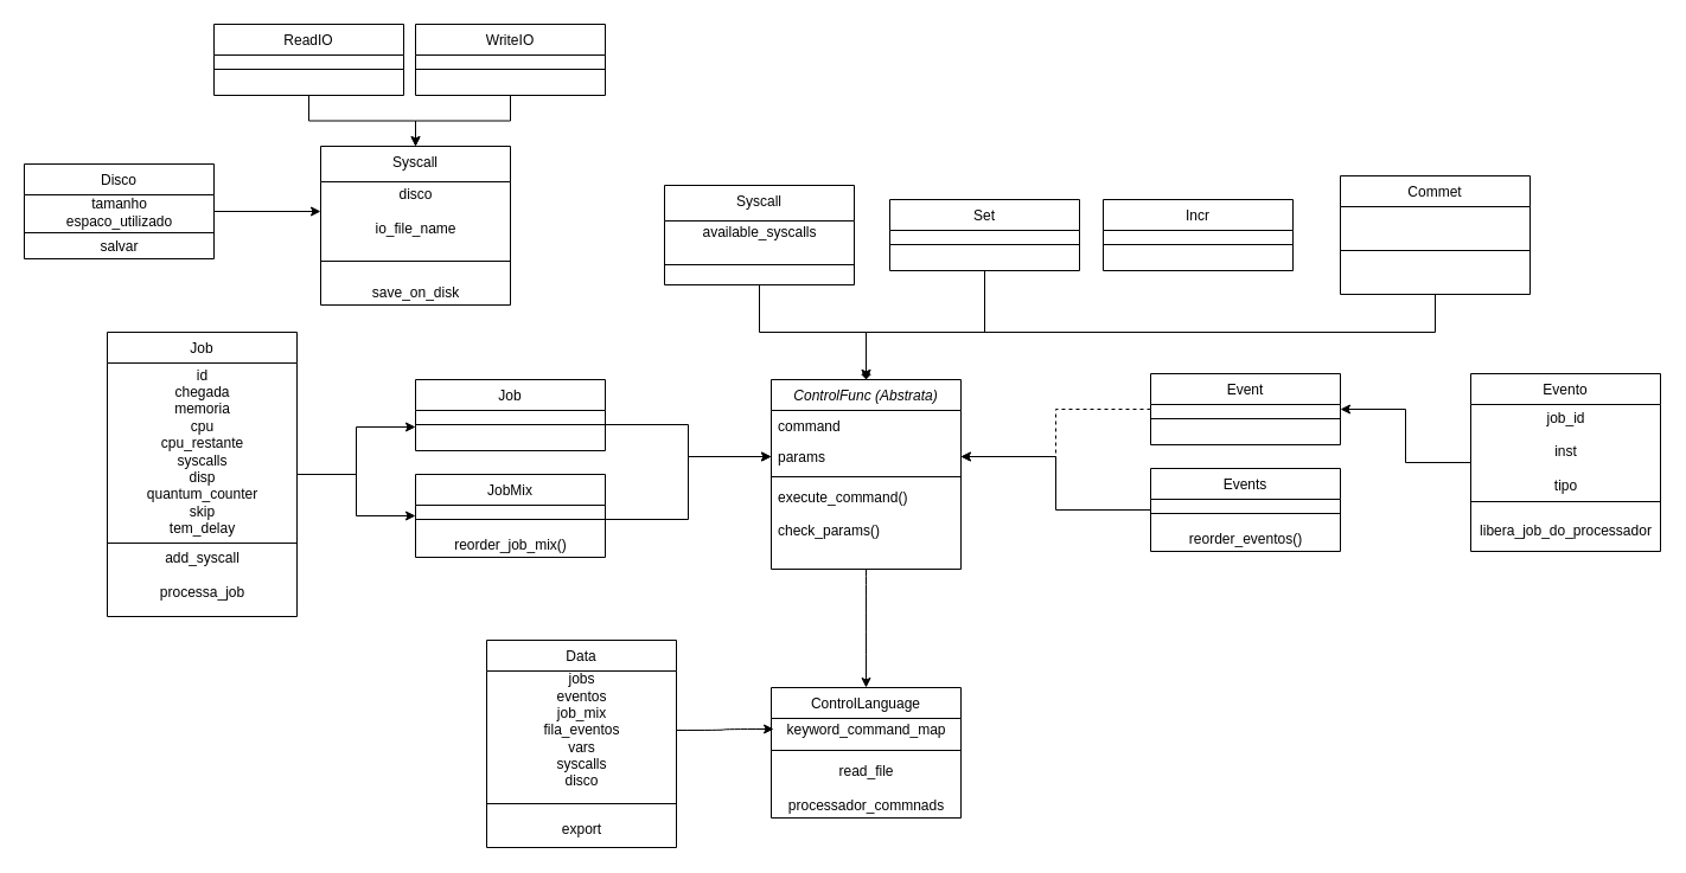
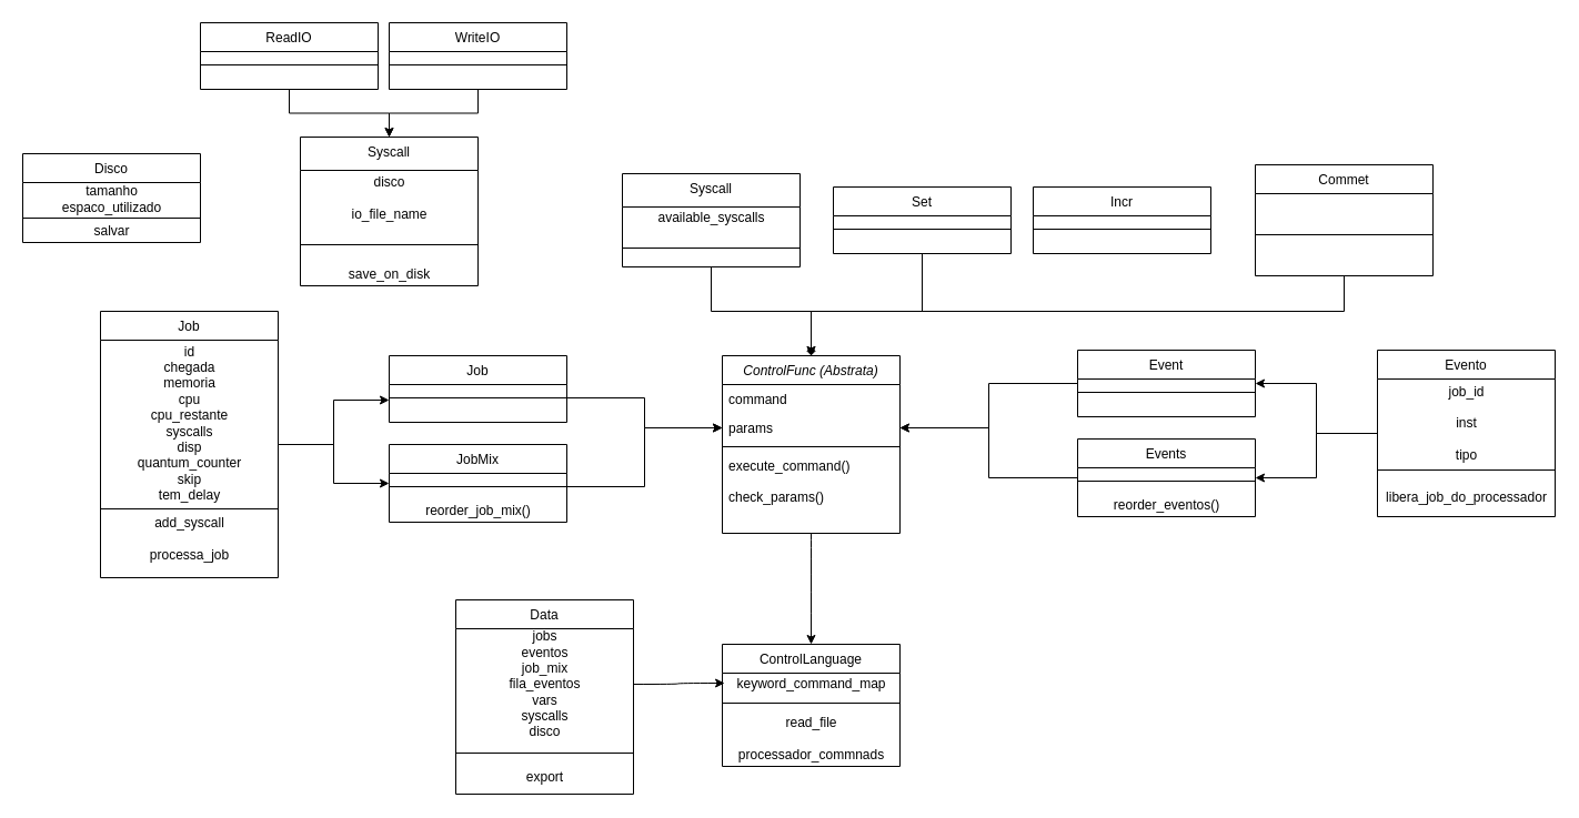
  <mxCell id="0" />
  <mxCell id="1" parent="0" />
  <mxCell id="2" style="edgeStyle=orthogonalEdgeStyle;curved=1;orthogonalLoop=1;jettySize=auto;html=1;entryX=0.5;entryY=0;entryDx=0;entryDy=0;" parent="1" source="3" target="61" edge="1"><mxGeometry relative="1" as="geometry" /></mxCell>
  <mxCell id="3" value="ControlFunc (Abstrata)" style="swimlane;fontStyle=2;align=center;verticalAlign=top;childLayout=stackLayout;horizontal=1;startSize=26;horizontalStack=0;resizeParent=1;resizeLast=0;collapsible=1;marginBottom=0;rounded=0;shadow=0;strokeWidth=1;" parent="1" vertex="1"><mxGeometry x="650" y="320" width="160" height="160" as="geometry"><mxRectangle x="230" y="140" width="160" height="26" as="alternateBounds" /></mxGeometry></mxCell>
  <mxCell id="4" value="command" style="text;align=left;verticalAlign=top;spacingLeft=4;spacingRight=4;overflow=hidden;rotatable=0;points=[[0,0.5],[1,0.5]];portConstraint=eastwest;" parent="3" vertex="1"><mxGeometry y="26" width="160" height="26" as="geometry" /></mxCell>
  <mxCell id="5" value="params" style="text;align=left;verticalAlign=top;spacingLeft=4;spacingRight=4;overflow=hidden;rotatable=0;points=[[0,0.5],[1,0.5]];portConstraint=eastwest;rounded=0;shadow=0;html=0;" parent="3" vertex="1"><mxGeometry y="52" width="160" height="26" as="geometry" /></mxCell>
  <mxCell id="6" value="" style="line;html=1;strokeWidth=1;align=left;verticalAlign=middle;spacingTop=-1;spacingLeft=3;spacingRight=3;rotatable=0;labelPosition=right;points=[];portConstraint=eastwest;" parent="3" vertex="1"><mxGeometry y="78" width="160" height="8" as="geometry" /></mxCell>
  <mxCell id="7" value="execute_command()&#10;&#10;check_params()" style="text;align=left;verticalAlign=top;spacingLeft=4;spacingRight=4;overflow=hidden;rotatable=0;points=[[0,0.5],[1,0.5]];portConstraint=eastwest;" parent="3" vertex="1"><mxGeometry y="86" width="160" height="74" as="geometry" /></mxCell>
  <mxCell id="8" value="Job" style="swimlane;fontStyle=0;align=center;verticalAlign=top;childLayout=stackLayout;horizontal=1;startSize=26;horizontalStack=0;resizeParent=1;resizeLast=0;collapsible=1;marginBottom=0;rounded=0;shadow=0;strokeWidth=1;" parent="1" vertex="1"><mxGeometry x="350" y="320" width="160" height="60" as="geometry"><mxRectangle x="130" y="380" width="160" height="26" as="alternateBounds" /></mxGeometry></mxCell>
  <mxCell id="9" value="" style="line;html=1;strokeWidth=1;align=left;verticalAlign=middle;spacingTop=-1;spacingLeft=3;spacingRight=3;rotatable=0;labelPosition=right;points=[];portConstraint=eastwest;" parent="8" vertex="1"><mxGeometry y="26" width="160" height="24" as="geometry" /></mxCell>
  <mxCell id="10" value="JobMix" style="swimlane;fontStyle=0;align=center;verticalAlign=top;childLayout=stackLayout;horizontal=1;startSize=26;horizontalStack=0;resizeParent=1;resizeLast=0;collapsible=1;marginBottom=0;rounded=0;shadow=0;strokeWidth=1;" parent="1" vertex="1"><mxGeometry x="350" y="400" width="160" height="70" as="geometry"><mxRectangle x="130" y="380" width="160" height="26" as="alternateBounds" /></mxGeometry></mxCell>
  <mxCell id="11" value="" style="line;html=1;strokeWidth=1;align=left;verticalAlign=middle;spacingTop=-1;spacingLeft=3;spacingRight=3;rotatable=0;labelPosition=right;points=[];portConstraint=eastwest;" parent="10" vertex="1"><mxGeometry y="26" width="160" height="24" as="geometry" /></mxCell>
  <mxCell id="12" value="reorder_job_mix()" style="text;html=1;align=center;verticalAlign=middle;resizable=0;points=[];autosize=1;strokeColor=none;fillColor=none;" parent="10" vertex="1"><mxGeometry y="50" width="160" height="20" as="geometry" /></mxCell>
  <mxCell id="13" style="edgeStyle=orthogonalEdgeStyle;rounded=0;orthogonalLoop=1;jettySize=auto;html=1;entryX=0.5;entryY=0;entryDx=0;entryDy=0;" parent="1" source="14" target="3" edge="1"><mxGeometry relative="1" as="geometry"><Array as="points"><mxPoint x="830" y="280" /><mxPoint x="730" y="280" /></Array></mxGeometry></mxCell>
  <mxCell id="14" value="Set" style="swimlane;fontStyle=0;align=center;verticalAlign=top;childLayout=stackLayout;horizontal=1;startSize=26;horizontalStack=0;resizeParent=1;resizeLast=0;collapsible=1;marginBottom=0;rounded=0;shadow=0;strokeWidth=1;" parent="1" vertex="1"><mxGeometry x="750" y="168" width="160" height="60" as="geometry"><mxRectangle x="130" y="380" width="160" height="26" as="alternateBounds" /></mxGeometry></mxCell>
  <mxCell id="15" value="" style="line;html=1;strokeWidth=1;align=left;verticalAlign=middle;spacingTop=-1;spacingLeft=3;spacingRight=3;rotatable=0;labelPosition=right;points=[];portConstraint=eastwest;" parent="14" vertex="1"><mxGeometry y="26" width="160" height="24" as="geometry" /></mxCell>
  <mxCell id="16" value="Incr" style="swimlane;fontStyle=0;align=center;verticalAlign=top;childLayout=stackLayout;horizontal=1;startSize=26;horizontalStack=0;resizeParent=1;resizeLast=0;collapsible=1;marginBottom=0;rounded=0;shadow=0;strokeWidth=1;" parent="1" vertex="1"><mxGeometry x="930" y="168" width="160" height="60" as="geometry"><mxRectangle x="130" y="380" width="160" height="26" as="alternateBounds" /></mxGeometry></mxCell>
  <mxCell id="17" value="" style="line;html=1;strokeWidth=1;align=left;verticalAlign=middle;spacingTop=-1;spacingLeft=3;spacingRight=3;rotatable=0;labelPosition=right;points=[];portConstraint=eastwest;" parent="16" vertex="1"><mxGeometry y="26" width="160" height="24" as="geometry" /></mxCell>
  <mxCell id="18" style="edgeStyle=orthogonalEdgeStyle;rounded=0;orthogonalLoop=1;jettySize=auto;html=1;" parent="1" source="9" target="5" edge="1"><mxGeometry relative="1" as="geometry" /></mxCell>
  <mxCell id="19" style="edgeStyle=orthogonalEdgeStyle;rounded=0;orthogonalLoop=1;jettySize=auto;html=1;entryX=0;entryY=0.5;entryDx=0;entryDy=0;" parent="1" source="11" target="5" edge="1"><mxGeometry relative="1" as="geometry" /></mxCell>
- <mxCell id="20" style="edgeStyle=orthogonalEdgeStyle;rounded=0;orthogonalLoop=1;jettySize=auto;html=1;entryX=1;entryY=0.5;entryDx=0;entryDy=0;dashed=1;" parent="1" source="21" target="5" edge="1"><mxGeometry relative="1" as="geometry" /></mxCell>
+ <mxCell id="20" style="edgeStyle=orthogonalEdgeStyle;rounded=0;orthogonalLoop=1;jettySize=auto;html=1;entryX=1;entryY=0.5;entryDx=0;entryDy=0;" parent="1" source="21" target="5" edge="1"><mxGeometry relative="1" as="geometry" /></mxCell>
  <mxCell id="21" value="Event" style="swimlane;fontStyle=0;align=center;verticalAlign=top;childLayout=stackLayout;horizontal=1;startSize=26;horizontalStack=0;resizeParent=1;resizeLast=0;collapsible=1;marginBottom=0;rounded=0;shadow=0;strokeWidth=1;" parent="1" vertex="1"><mxGeometry x="970" y="315" width="160" height="60" as="geometry"><mxRectangle x="130" y="380" width="160" height="26" as="alternateBounds" /></mxGeometry></mxCell>
  <mxCell id="22" value="" style="line;html=1;strokeWidth=1;align=left;verticalAlign=middle;spacingTop=-1;spacingLeft=3;spacingRight=3;rotatable=0;labelPosition=right;points=[];portConstraint=eastwest;" parent="21" vertex="1"><mxGeometry y="26" width="160" height="24" as="geometry" /></mxCell>
  <mxCell id="23" style="edgeStyle=orthogonalEdgeStyle;rounded=0;orthogonalLoop=1;jettySize=auto;html=1;endArrow=open;" parent="1" source="24" target="5" edge="1"><mxGeometry relative="1" as="geometry" /></mxCell>
  <mxCell id="24" value="Events" style="swimlane;fontStyle=0;align=center;verticalAlign=top;childLayout=stackLayout;horizontal=1;startSize=26;horizontalStack=0;resizeParent=1;resizeLast=0;collapsible=1;marginBottom=0;rounded=0;shadow=0;strokeWidth=1;" parent="1" vertex="1"><mxGeometry x="970" y="395" width="160" height="70" as="geometry"><mxRectangle x="130" y="380" width="160" height="26" as="alternateBounds" /></mxGeometry></mxCell>
  <mxCell id="25" value="" style="line;html=1;strokeWidth=1;align=left;verticalAlign=middle;spacingTop=-1;spacingLeft=3;spacingRight=3;rotatable=0;labelPosition=right;points=[];portConstraint=eastwest;" parent="24" vertex="1"><mxGeometry y="26" width="160" height="24" as="geometry" /></mxCell>
  <mxCell id="26" value="reorder_eventos()" style="text;html=1;align=center;verticalAlign=middle;resizable=0;points=[];autosize=1;strokeColor=none;fillColor=none;" parent="24" vertex="1"><mxGeometry y="50" width="160" height="20" as="geometry" /></mxCell>
  <mxCell id="27" style="edgeStyle=orthogonalEdgeStyle;rounded=0;orthogonalLoop=1;jettySize=auto;html=1;entryX=0.5;entryY=0;entryDx=0;entryDy=0;" parent="1" source="28" target="3" edge="1"><mxGeometry relative="1" as="geometry" /></mxCell>
  <mxCell id="28" value="Syscall" style="swimlane;fontStyle=0;align=center;verticalAlign=top;childLayout=stackLayout;horizontal=1;startSize=30;horizontalStack=0;resizeParent=1;resizeLast=0;collapsible=1;marginBottom=0;rounded=0;shadow=0;strokeWidth=1;" parent="1" vertex="1"><mxGeometry x="560" y="156" width="160" height="84" as="geometry"><mxRectangle x="130" y="380" width="160" height="26" as="alternateBounds" /></mxGeometry></mxCell>
  <mxCell id="29" value="available_syscalls" style="text;html=1;align=center;verticalAlign=middle;resizable=0;points=[];autosize=1;strokeColor=none;fillColor=none;" parent="28" vertex="1"><mxGeometry y="30" width="160" height="20" as="geometry" /></mxCell>
  <mxCell id="30" value="" style="line;html=1;strokeWidth=1;align=left;verticalAlign=middle;spacingTop=-1;spacingLeft=3;spacingRight=3;rotatable=0;labelPosition=right;points=[];portConstraint=eastwest;" parent="28" vertex="1"><mxGeometry y="50" width="160" height="34" as="geometry" /></mxCell>
  <mxCell id="31" style="edgeStyle=orthogonalEdgeStyle;rounded=0;orthogonalLoop=1;jettySize=auto;html=1;entryX=0.5;entryY=0;entryDx=0;entryDy=0;endArrow=diamond;" parent="1" source="32" target="3" edge="1"><mxGeometry relative="1" as="geometry"><Array as="points"><mxPoint x="1210" y="280" /><mxPoint x="730" y="280" /></Array></mxGeometry></mxCell>
  <mxCell id="32" value="Commet" style="swimlane;fontStyle=0;align=center;verticalAlign=top;childLayout=stackLayout;horizontal=1;startSize=26;horizontalStack=0;resizeParent=1;resizeLast=0;collapsible=1;marginBottom=0;rounded=0;shadow=0;strokeWidth=1;" parent="1" vertex="1"><mxGeometry x="1130" y="148" width="160" height="100" as="geometry"><mxRectangle x="130" y="380" width="160" height="26" as="alternateBounds" /></mxGeometry></mxCell>
  <mxCell id="33" value="" style="line;html=1;strokeWidth=1;align=left;verticalAlign=middle;spacingTop=-1;spacingLeft=3;spacingRight=3;rotatable=0;labelPosition=right;points=[];portConstraint=eastwest;" parent="32" vertex="1"><mxGeometry y="26" width="160" height="74" as="geometry" /></mxCell>
  <mxCell id="34" value="Syscall" style="swimlane;fontStyle=0;align=center;verticalAlign=top;childLayout=stackLayout;horizontal=1;startSize=30;horizontalStack=0;resizeParent=1;resizeLast=0;collapsible=1;marginBottom=0;rounded=0;shadow=0;strokeWidth=1;" parent="1" vertex="1"><mxGeometry x="270" y="123" width="160" height="134" as="geometry"><mxRectangle x="130" y="380" width="160" height="26" as="alternateBounds" /></mxGeometry></mxCell>
  <mxCell id="35" value="disco&lt;br&gt;&lt;br&gt;io_file_name" style="text;html=1;align=center;verticalAlign=middle;resizable=0;points=[];autosize=1;strokeColor=none;fillColor=none;" parent="34" vertex="1"><mxGeometry y="30" width="160" height="50" as="geometry" /></mxCell>
  <mxCell id="36" value="" style="line;html=1;strokeWidth=1;align=left;verticalAlign=middle;spacingTop=-1;spacingLeft=3;spacingRight=3;rotatable=0;labelPosition=right;points=[];portConstraint=eastwest;" parent="34" vertex="1"><mxGeometry y="80" width="160" height="34" as="geometry" /></mxCell>
  <mxCell id="37" value="save_on_disk" style="text;html=1;align=center;verticalAlign=middle;resizable=0;points=[];autosize=1;strokeColor=none;fillColor=none;" parent="34" vertex="1"><mxGeometry y="114" width="160" height="20" as="geometry" /></mxCell>
  <mxCell id="38" style="edgeStyle=orthogonalEdgeStyle;rounded=0;orthogonalLoop=1;jettySize=auto;html=1;exitX=0.5;exitY=1;exitDx=0;exitDy=0;" parent="1" source="39" target="34" edge="1"><mxGeometry relative="1" as="geometry" /></mxCell>
  <mxCell id="39" value="ReadIO" style="swimlane;fontStyle=0;align=center;verticalAlign=top;childLayout=stackLayout;horizontal=1;startSize=26;horizontalStack=0;resizeParent=1;resizeLast=0;collapsible=1;marginBottom=0;rounded=0;shadow=0;strokeWidth=1;" parent="1" vertex="1"><mxGeometry x="180" y="20" width="160" height="60" as="geometry"><mxRectangle x="130" y="380" width="160" height="26" as="alternateBounds" /></mxGeometry></mxCell>
  <mxCell id="40" value="" style="line;html=1;strokeWidth=1;align=left;verticalAlign=middle;spacingTop=-1;spacingLeft=3;spacingRight=3;rotatable=0;labelPosition=right;points=[];portConstraint=eastwest;" parent="39" vertex="1"><mxGeometry y="26" width="160" height="24" as="geometry" /></mxCell>
  <mxCell id="41" style="edgeStyle=orthogonalEdgeStyle;rounded=0;orthogonalLoop=1;jettySize=auto;html=1;" parent="1" source="42" target="34" edge="1"><mxGeometry relative="1" as="geometry" /></mxCell>
  <mxCell id="42" value="WriteIO" style="swimlane;fontStyle=0;align=center;verticalAlign=top;childLayout=stackLayout;horizontal=1;startSize=26;horizontalStack=0;resizeParent=1;resizeLast=0;collapsible=1;marginBottom=0;rounded=0;shadow=0;strokeWidth=1;" parent="1" vertex="1"><mxGeometry x="350" y="20" width="160" height="60" as="geometry"><mxRectangle x="130" y="380" width="160" height="26" as="alternateBounds" /></mxGeometry></mxCell>
  <mxCell id="43" value="" style="line;html=1;strokeWidth=1;align=left;verticalAlign=middle;spacingTop=-1;spacingLeft=3;spacingRight=3;rotatable=0;labelPosition=right;points=[];portConstraint=eastwest;" parent="42" vertex="1"><mxGeometry y="26" width="160" height="24" as="geometry" /></mxCell>
  <mxCell id="44" style="edgeStyle=orthogonalEdgeStyle;rounded=0;orthogonalLoop=1;jettySize=auto;html=1;entryX=1;entryY=0.5;entryDx=0;entryDy=0;" parent="1" source="46" target="21" edge="1"><mxGeometry relative="1" as="geometry" /></mxCell>
+ <mxCell id="45" style="edgeStyle=orthogonalEdgeStyle;rounded=0;orthogonalLoop=1;jettySize=auto;html=1;entryX=1;entryY=0.5;entryDx=0;entryDy=0;" parent="1" source="46" target="24" edge="1"><mxGeometry relative="1" as="geometry" /></mxCell>
  <mxCell id="46" value="Evento" style="swimlane;fontStyle=0;align=center;verticalAlign=top;childLayout=stackLayout;horizontal=1;startSize=26;horizontalStack=0;resizeParent=1;resizeLast=0;collapsible=1;marginBottom=0;rounded=0;shadow=0;strokeWidth=1;" parent="1" vertex="1"><mxGeometry x="1240" y="315" width="160" height="150" as="geometry"><mxRectangle x="130" y="380" width="160" height="26" as="alternateBounds" /></mxGeometry></mxCell>
  <mxCell id="47" value="job_id&lt;br&gt;&lt;br&gt;inst&lt;br&gt;&lt;br&gt;tipo" style="text;html=1;align=center;verticalAlign=middle;resizable=0;points=[];autosize=1;strokeColor=none;fillColor=none;" parent="46" vertex="1"><mxGeometry y="26" width="160" height="80" as="geometry" /></mxCell>
  <mxCell id="48" value="" style="line;html=1;strokeWidth=1;align=left;verticalAlign=middle;spacingTop=-1;spacingLeft=3;spacingRight=3;rotatable=0;labelPosition=right;points=[];portConstraint=eastwest;" parent="46" vertex="1"><mxGeometry y="106" width="160" height="4" as="geometry" /></mxCell>
  <mxCell id="49" value="&lt;br style=&quot;text-align: left&quot;&gt;&lt;span style=&quot;text-align: left ; background-color: rgb(255 , 255 , 255)&quot;&gt;l&lt;/span&gt;&lt;span style=&quot;text-align: left ; background-color: rgb(255 , 255 , 255)&quot;&gt;ibera_job_do_processador&lt;/span&gt;" style="text;html=1;align=center;verticalAlign=middle;resizable=0;points=[];autosize=1;strokeColor=none;fillColor=none;" parent="46" vertex="1"><mxGeometry y="110" width="160" height="30" as="geometry" /></mxCell>
  <mxCell id="50" style="edgeStyle=orthogonalEdgeStyle;rounded=0;orthogonalLoop=1;jettySize=auto;html=1;entryX=0;entryY=0.583;entryDx=0;entryDy=0;entryPerimeter=0;" parent="1" source="52" target="9" edge="1"><mxGeometry relative="1" as="geometry" /></mxCell>
  <mxCell id="51" style="edgeStyle=orthogonalEdgeStyle;rounded=0;orthogonalLoop=1;jettySize=auto;html=1;entryX=0;entryY=0.5;entryDx=0;entryDy=0;" parent="1" source="52" target="10" edge="1"><mxGeometry relative="1" as="geometry" /></mxCell>
  <mxCell id="52" value="Job" style="swimlane;fontStyle=0;align=center;verticalAlign=top;childLayout=stackLayout;horizontal=1;startSize=26;horizontalStack=0;resizeParent=1;resizeLast=0;collapsible=1;marginBottom=0;rounded=0;shadow=0;strokeWidth=1;" parent="1" vertex="1"><mxGeometry x="90" y="280" width="160" height="240" as="geometry"><mxRectangle x="130" y="380" width="160" height="26" as="alternateBounds" /></mxGeometry></mxCell>
  <mxCell id="53" value="id&lt;br&gt;chegada&lt;br&gt;memoria&lt;br&gt;cpu&lt;br&gt;cpu_restante&lt;br&gt;syscalls&lt;br&gt;disp&lt;br&gt;quantum_counter&lt;br&gt;skip&lt;br&gt;tem_delay&lt;br&gt;" style="text;html=1;align=center;verticalAlign=middle;resizable=0;points=[];autosize=1;strokeColor=none;fillColor=none;" parent="52" vertex="1"><mxGeometry y="26" width="160" height="150" as="geometry" /></mxCell>
  <mxCell id="54" value="" style="line;html=1;strokeWidth=1;align=left;verticalAlign=middle;spacingTop=-1;spacingLeft=3;spacingRight=3;rotatable=0;labelPosition=right;points=[];portConstraint=eastwest;" parent="52" vertex="1"><mxGeometry y="176" width="160" height="4" as="geometry" /></mxCell>
  <mxCell id="55" value="add_syscall&lt;br&gt;&lt;br&gt;processa_job" style="text;html=1;align=center;verticalAlign=middle;resizable=0;points=[];autosize=1;strokeColor=none;fillColor=none;" parent="52" vertex="1"><mxGeometry y="180" width="160" height="50" as="geometry" /></mxCell>
- <mxCell id="56" style="edgeStyle=orthogonalEdgeStyle;rounded=0;orthogonalLoop=1;jettySize=auto;html=1;" parent="1" source="57" target="35" edge="1"><mxGeometry relative="1" as="geometry" /></mxCell>
  <mxCell id="57" value="Disco" style="swimlane;fontStyle=0;align=center;verticalAlign=top;childLayout=stackLayout;horizontal=1;startSize=26;horizontalStack=0;resizeParent=1;resizeLast=0;collapsible=1;marginBottom=0;rounded=0;shadow=0;strokeWidth=1;" parent="1" vertex="1"><mxGeometry x="20" y="138" width="160" height="80" as="geometry"><mxRectangle x="130" y="380" width="160" height="26" as="alternateBounds" /></mxGeometry></mxCell>
  <mxCell id="58" value="tamanho&lt;br&gt;espaco_utilizado" style="text;html=1;align=center;verticalAlign=middle;resizable=0;points=[];autosize=1;strokeColor=none;fillColor=none;" parent="57" vertex="1"><mxGeometry y="26" width="160" height="30" as="geometry" /></mxCell>
  <mxCell id="59" value="" style="line;html=1;strokeWidth=1;align=left;verticalAlign=middle;spacingTop=-1;spacingLeft=3;spacingRight=3;rotatable=0;labelPosition=right;points=[];portConstraint=eastwest;" parent="57" vertex="1"><mxGeometry y="56" width="160" height="4" as="geometry" /></mxCell>
  <mxCell id="60" value="salvar" style="text;html=1;align=center;verticalAlign=middle;resizable=0;points=[];autosize=1;strokeColor=none;fillColor=none;" parent="57" vertex="1"><mxGeometry y="60" width="160" height="20" as="geometry" /></mxCell>
  <mxCell id="61" value="ControlLanguage" style="swimlane;fontStyle=0;align=center;verticalAlign=top;childLayout=stackLayout;horizontal=1;startSize=26;horizontalStack=0;resizeParent=1;resizeLast=0;collapsible=1;marginBottom=0;rounded=0;shadow=0;strokeWidth=1;" parent="1" vertex="1"><mxGeometry x="650" y="580" width="160" height="110" as="geometry"><mxRectangle x="130" y="380" width="160" height="26" as="alternateBounds" /></mxGeometry></mxCell>
  <mxCell id="62" value="keyword_command_map" style="text;html=1;align=center;verticalAlign=middle;resizable=0;points=[];autosize=1;strokeColor=none;fillColor=none;" parent="61" vertex="1"><mxGeometry y="26" width="160" height="20" as="geometry" /></mxCell>
  <mxCell id="63" value="" style="line;html=1;strokeWidth=1;align=left;verticalAlign=middle;spacingTop=-1;spacingLeft=3;spacingRight=3;rotatable=0;labelPosition=right;points=[];portConstraint=eastwest;" parent="61" vertex="1"><mxGeometry y="46" width="160" height="14" as="geometry" /></mxCell>
  <mxCell id="64" value="read_file&lt;br&gt;&lt;br&gt;processador_commnads" style="text;html=1;align=center;verticalAlign=middle;resizable=0;points=[];autosize=1;strokeColor=none;fillColor=none;" parent="61" vertex="1"><mxGeometry y="60" width="160" height="50" as="geometry" /></mxCell>
  <mxCell id="65" value="Data" style="swimlane;fontStyle=0;align=center;verticalAlign=top;childLayout=stackLayout;horizontal=1;startSize=26;horizontalStack=0;resizeParent=1;resizeLast=0;collapsible=1;marginBottom=0;rounded=0;shadow=0;strokeWidth=1;" parent="1" vertex="1"><mxGeometry x="410" y="540" width="160" height="175" as="geometry"><mxRectangle x="130" y="380" width="160" height="26" as="alternateBounds" /></mxGeometry></mxCell>
  <mxCell id="66" value="jobs&lt;br&gt;eventos&lt;br&gt;job_mix&lt;br&gt;fila_eventos&lt;br&gt;vars&lt;br&gt;syscalls&lt;br&gt;disco" style="text;html=1;align=center;verticalAlign=middle;resizable=0;points=[];autosize=1;strokeColor=none;fillColor=none;" parent="65" vertex="1"><mxGeometry y="26" width="160" height="100" as="geometry" /></mxCell>
  <mxCell id="67" value="" style="line;html=1;strokeWidth=1;align=left;verticalAlign=middle;spacingTop=-1;spacingLeft=3;spacingRight=3;rotatable=0;labelPosition=right;points=[];portConstraint=eastwest;" parent="65" vertex="1"><mxGeometry y="126" width="160" height="24" as="geometry" /></mxCell>
  <mxCell id="68" value="export" style="text;html=1;align=center;verticalAlign=middle;resizable=0;points=[];autosize=1;strokeColor=none;fillColor=none;" parent="65" vertex="1"><mxGeometry y="150" width="160" height="20" as="geometry" /></mxCell>
  <mxCell id="69" style="edgeStyle=orthogonalEdgeStyle;curved=1;orthogonalLoop=1;jettySize=auto;html=1;entryX=0.013;entryY=0.45;entryDx=0;entryDy=0;entryPerimeter=0;" parent="1" source="66" target="62" edge="1"><mxGeometry relative="1" as="geometry" /></mxCell>
